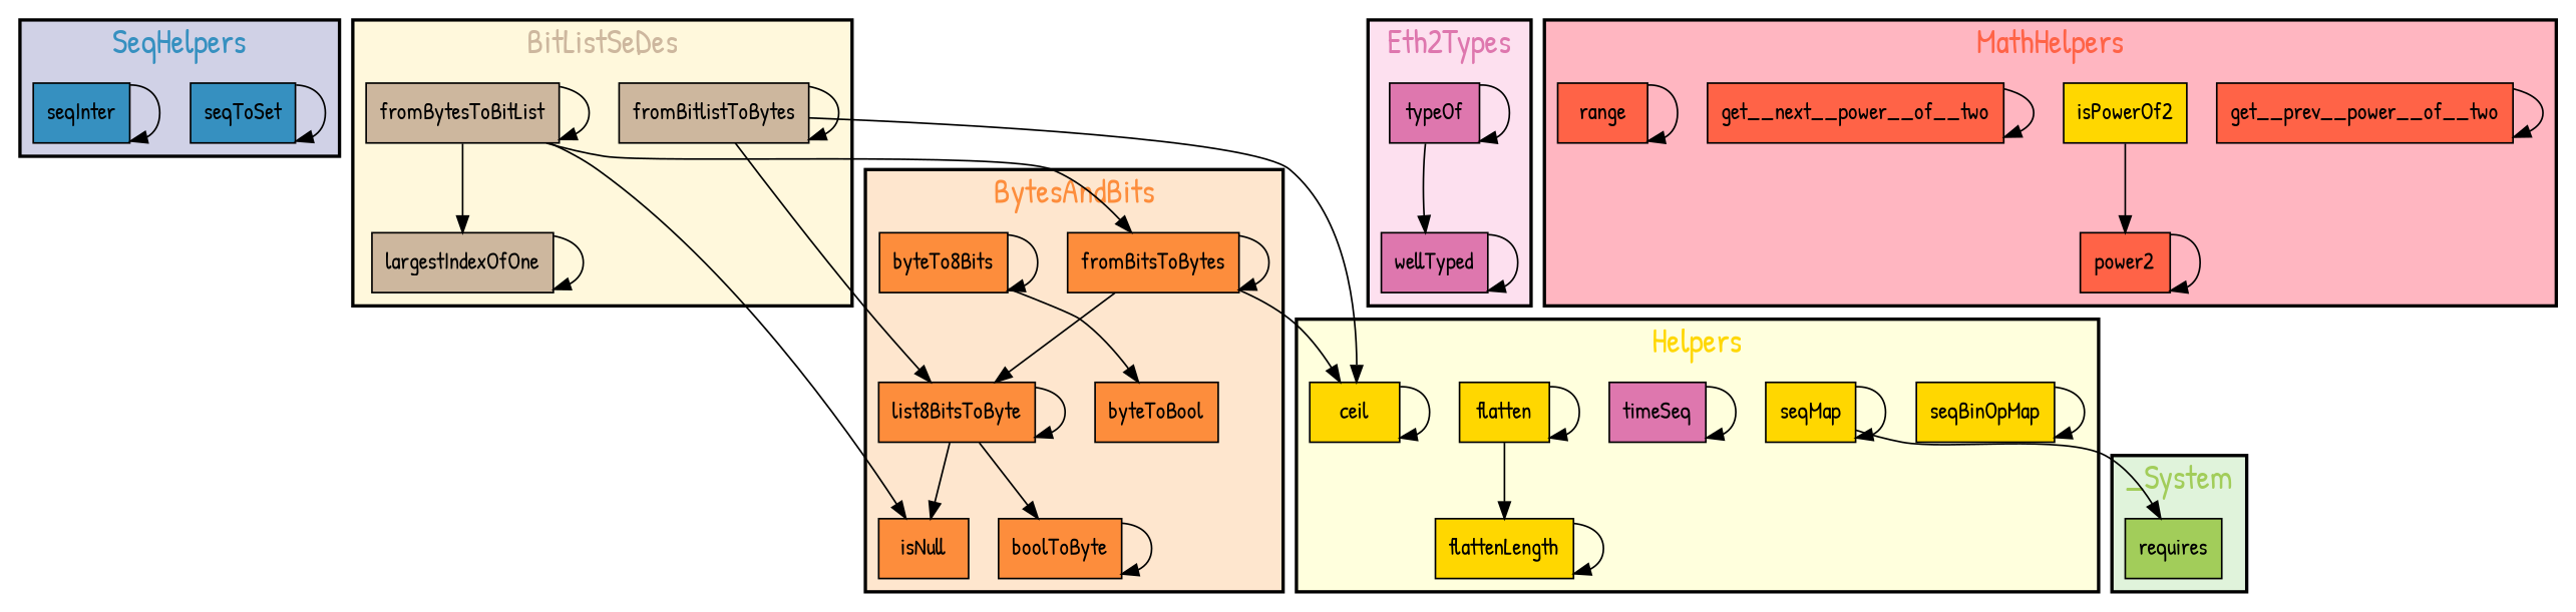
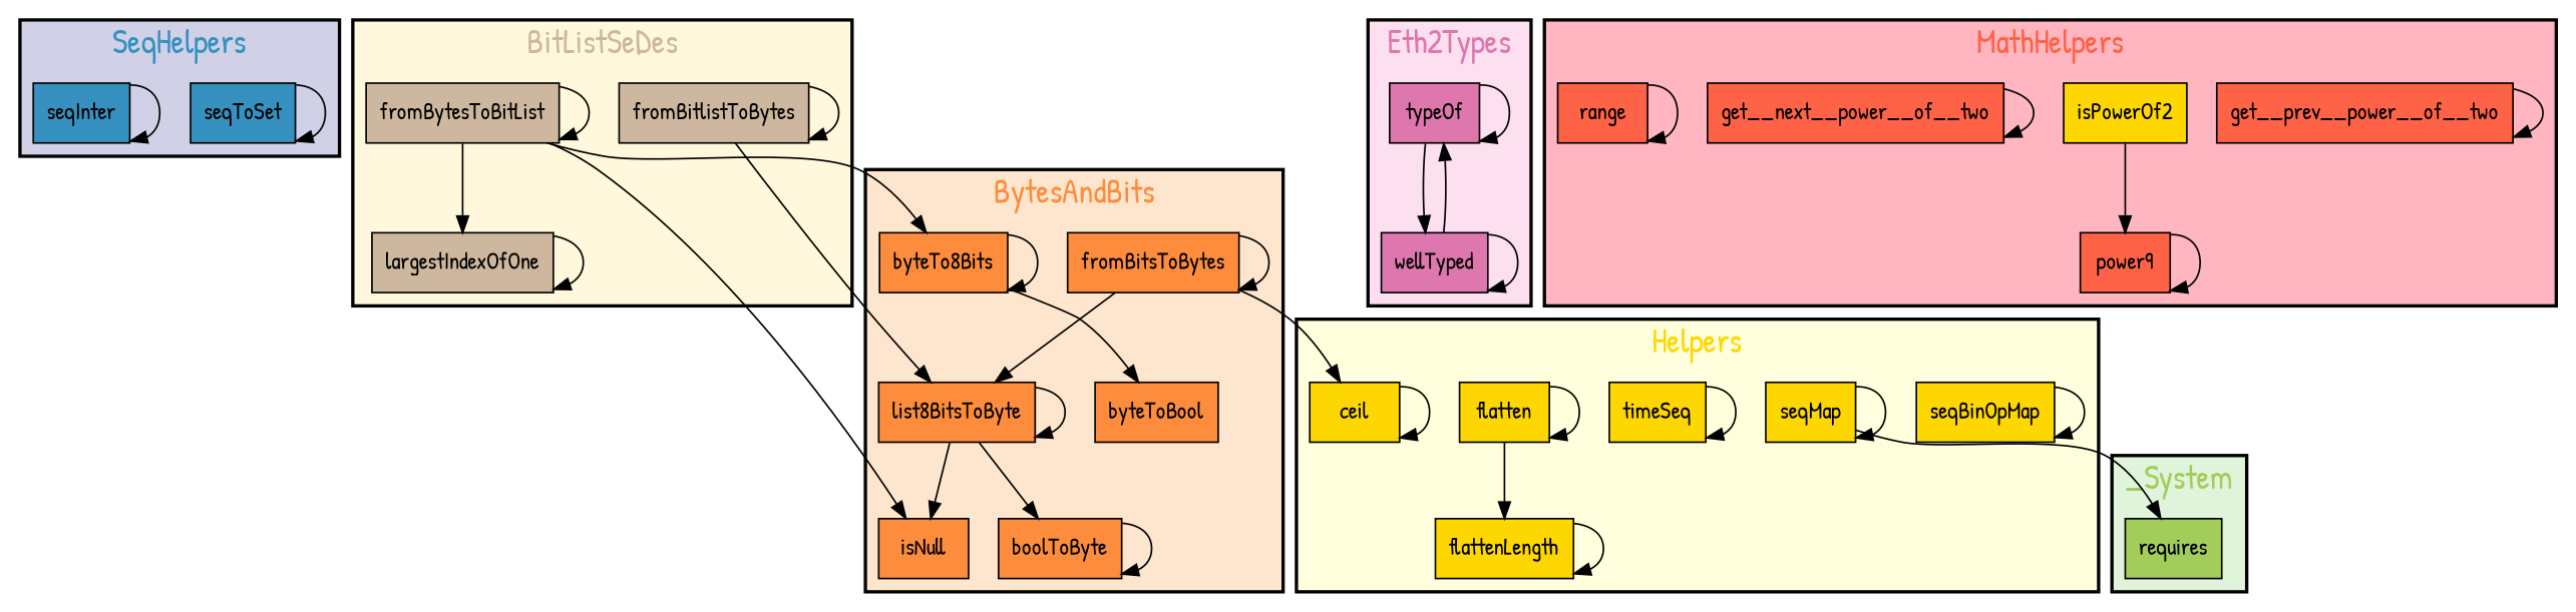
  digraph {
    fontname="Patrick Hand"
    node [fillcolor=gold fontname="Patrick Hand" shape=rectangle style=filled]
    edge [fontname="Patrick Hand"]
    seqToSet [fillcolor="#3690c0"]
    seqInter [fillcolor="#3690c0"]
    fromBytesToBitList [fillcolor=bisque3]
    largestIndexOfOne [fillcolor=bisque3]
    fromBitlistToBytes [fillcolor=bisque3]
    byteTo8Bits [fillcolor="#fd8d3c"]
    fromBitsToBytes [fillcolor="#fd8d3c"]
    boolToByte [fillcolor="#fd8d3c"]
    byteToBool [fillcolor="#fd8d3c"]
    list8BitsToByte [fillcolor="#fd8d3c"]
    isNull [fillcolor="#fd8d3c"]
    typeOf [fillcolor="#de77ae"]
    wellTyped [fillcolor="#de77ae"]
    get__prev__power__of__two [fillcolor=tomato]
    isPowerOf2
-   power2 [fillcolor=tomato]
+   power2 [fillcolor=tomato label=power9]
    get__next__power__of__two [fillcolor=tomato]
    range [fillcolor=tomato]
    seqBinOpMap
    seqMap
-   timeSeq [fillcolor="#de77ae"]
+   timeSeq
    flatten
    ceil
    flattenLength
    requires [fillcolor=darkolivegreen3]
    subgraph cluster_1 {
      fillcolor="#d0d1e6"
      fontcolor="#3690c0"
      fontsize=20.0
      label=SeqHelpers
      penwidth=2
      style=filled
      seqToSet
      seqInter
    }
    subgraph cluster_2 {
      fillcolor=cornsilk
      fontcolor=bisque3
      fontsize=20.0
      label=BitListSeDes
      penwidth=2
      style=filled
      fromBytesToBitList
      largestIndexOfOne
      fromBitlistToBytes
    }
    subgraph cluster_3 {
      fillcolor="#fee6ce"
      fontcolor="#fd8d3c"
      fontsize=20.0
      label=BytesAndBits
      penwidth=2
      style=filled
      byteTo8Bits
      fromBitsToBytes
      boolToByte
      byteToBool
      list8BitsToByte
      isNull
    }
    subgraph cluster_4 {
      fillcolor="#fde0ef"
      fontcolor="#de77ae"
      fontsize=20.0
      label=Eth2Types
      penwidth=2
      style=filled
      typeOf
      wellTyped
    }
    subgraph cluster_5 {
      fillcolor=lightpink
      fontcolor=tomato
      fontsize=20.0
      label=MathHelpers
      penwidth=2
      style=filled
      get__prev__power__of__two
      isPowerOf2
      power2
      get__next__power__of__two
      range
    }
    subgraph cluster_6 {
      fillcolor="#ffffdd"
      fontcolor=gold
      fontsize=20.0
      label=Helpers
      penwidth=2
      style=filled
      seqBinOpMap
      seqMap
      timeSeq
      flatten
      ceil
      flattenLength
    }
    subgraph cluster_7 {
      fillcolor="#e0f3db"
      fontcolor=darkolivegreen3
      fontsize=20.0
      label=_System
      penwidth=2
      style=filled
      requires
    }
    seqToSet -> seqToSet
    seqInter -> seqInter
    fromBytesToBitList -> fromBytesToBitList
    fromBytesToBitList -> largestIndexOfOne
-   fromBytesToBitList -> fromBitsToBytes
+   fromBytesToBitList -> byteTo8Bits
    fromBytesToBitList -> isNull
    largestIndexOfOne -> largestIndexOfOne
    fromBitlistToBytes -> fromBitlistToBytes
    fromBitlistToBytes -> list8BitsToByte
-   fromBitlistToBytes -> ceil
    byteTo8Bits -> byteTo8Bits
    byteTo8Bits -> byteToBool
    fromBitsToBytes -> fromBitsToBytes
    fromBitsToBytes -> list8BitsToByte
    fromBitsToBytes -> ceil
    boolToByte -> boolToByte
    list8BitsToByte -> boolToByte
    list8BitsToByte -> list8BitsToByte
    list8BitsToByte -> isNull
    typeOf -> typeOf
    typeOf -> wellTyped
+   wellTyped -> typeOf
    wellTyped -> wellTyped
    get__prev__power__of__two -> get__prev__power__of__two
    isPowerOf2 -> power2
    power2 -> power2
    get__next__power__of__two -> get__next__power__of__two
    range -> range
    seqBinOpMap -> seqBinOpMap
    seqMap -> seqMap
    seqMap -> requires
    timeSeq -> timeSeq
    flatten -> flatten
    flatten -> flattenLength
    ceil -> ceil
    flattenLength -> flattenLength
  }
